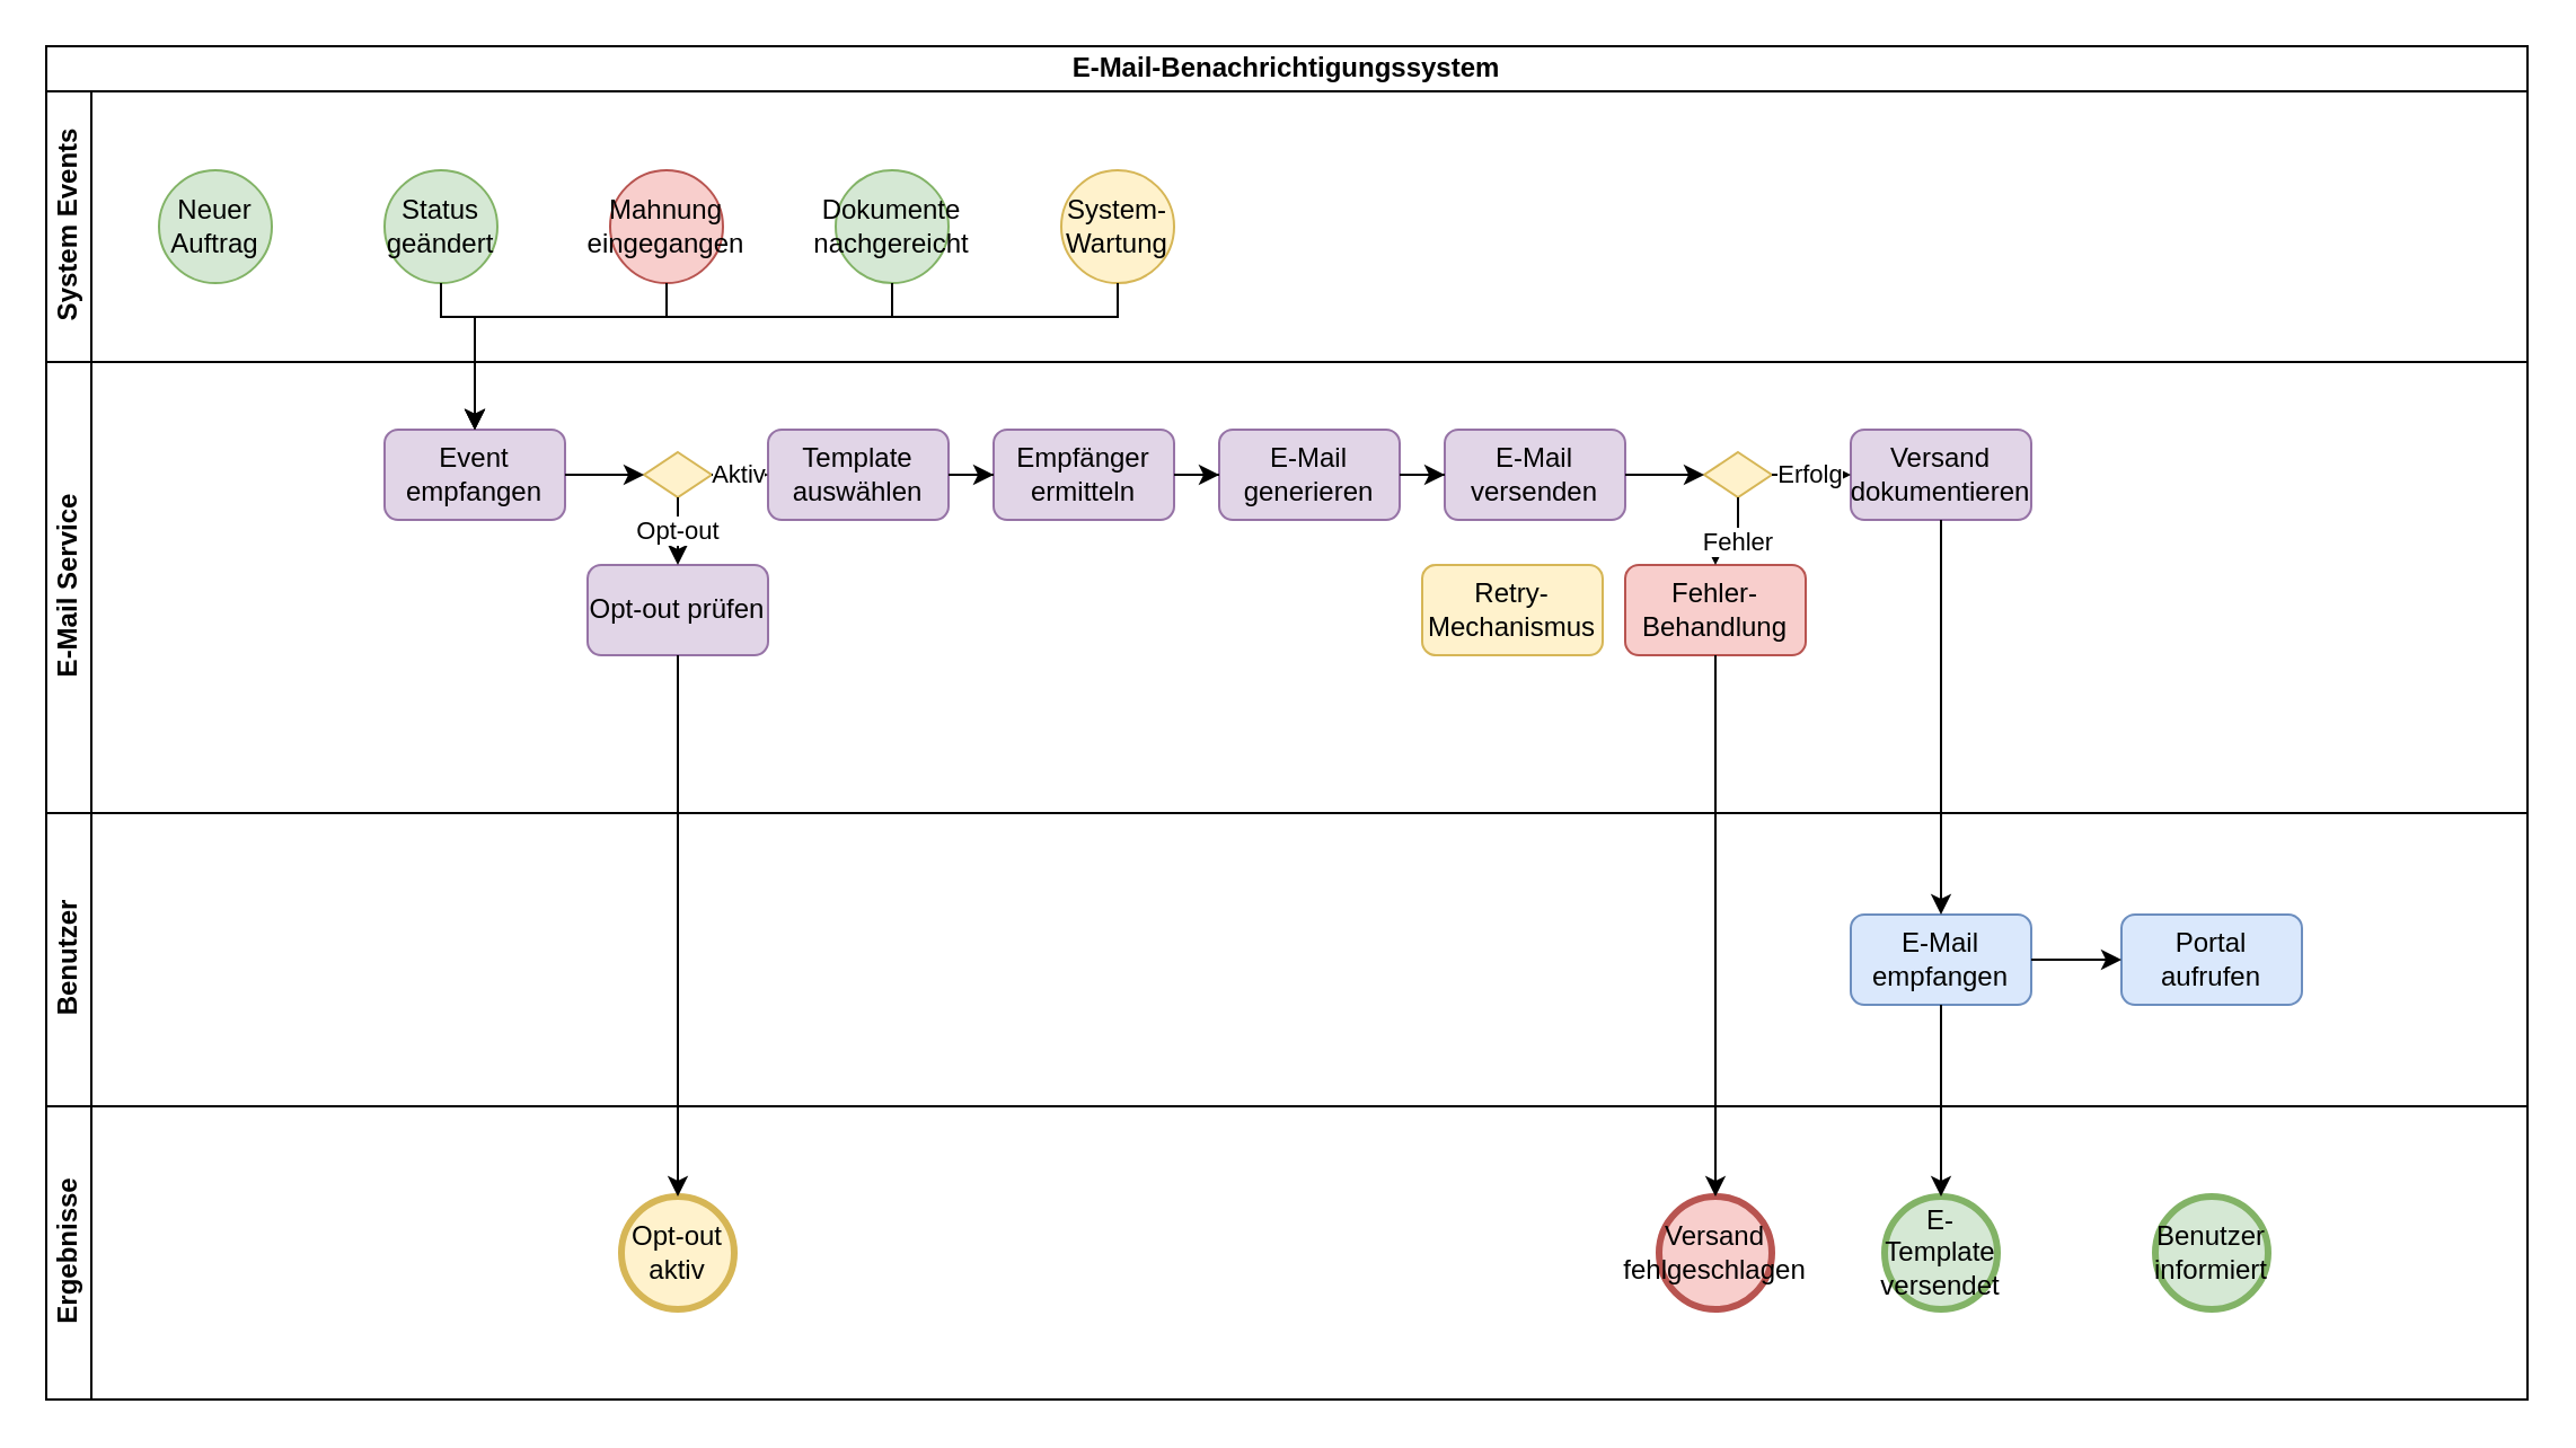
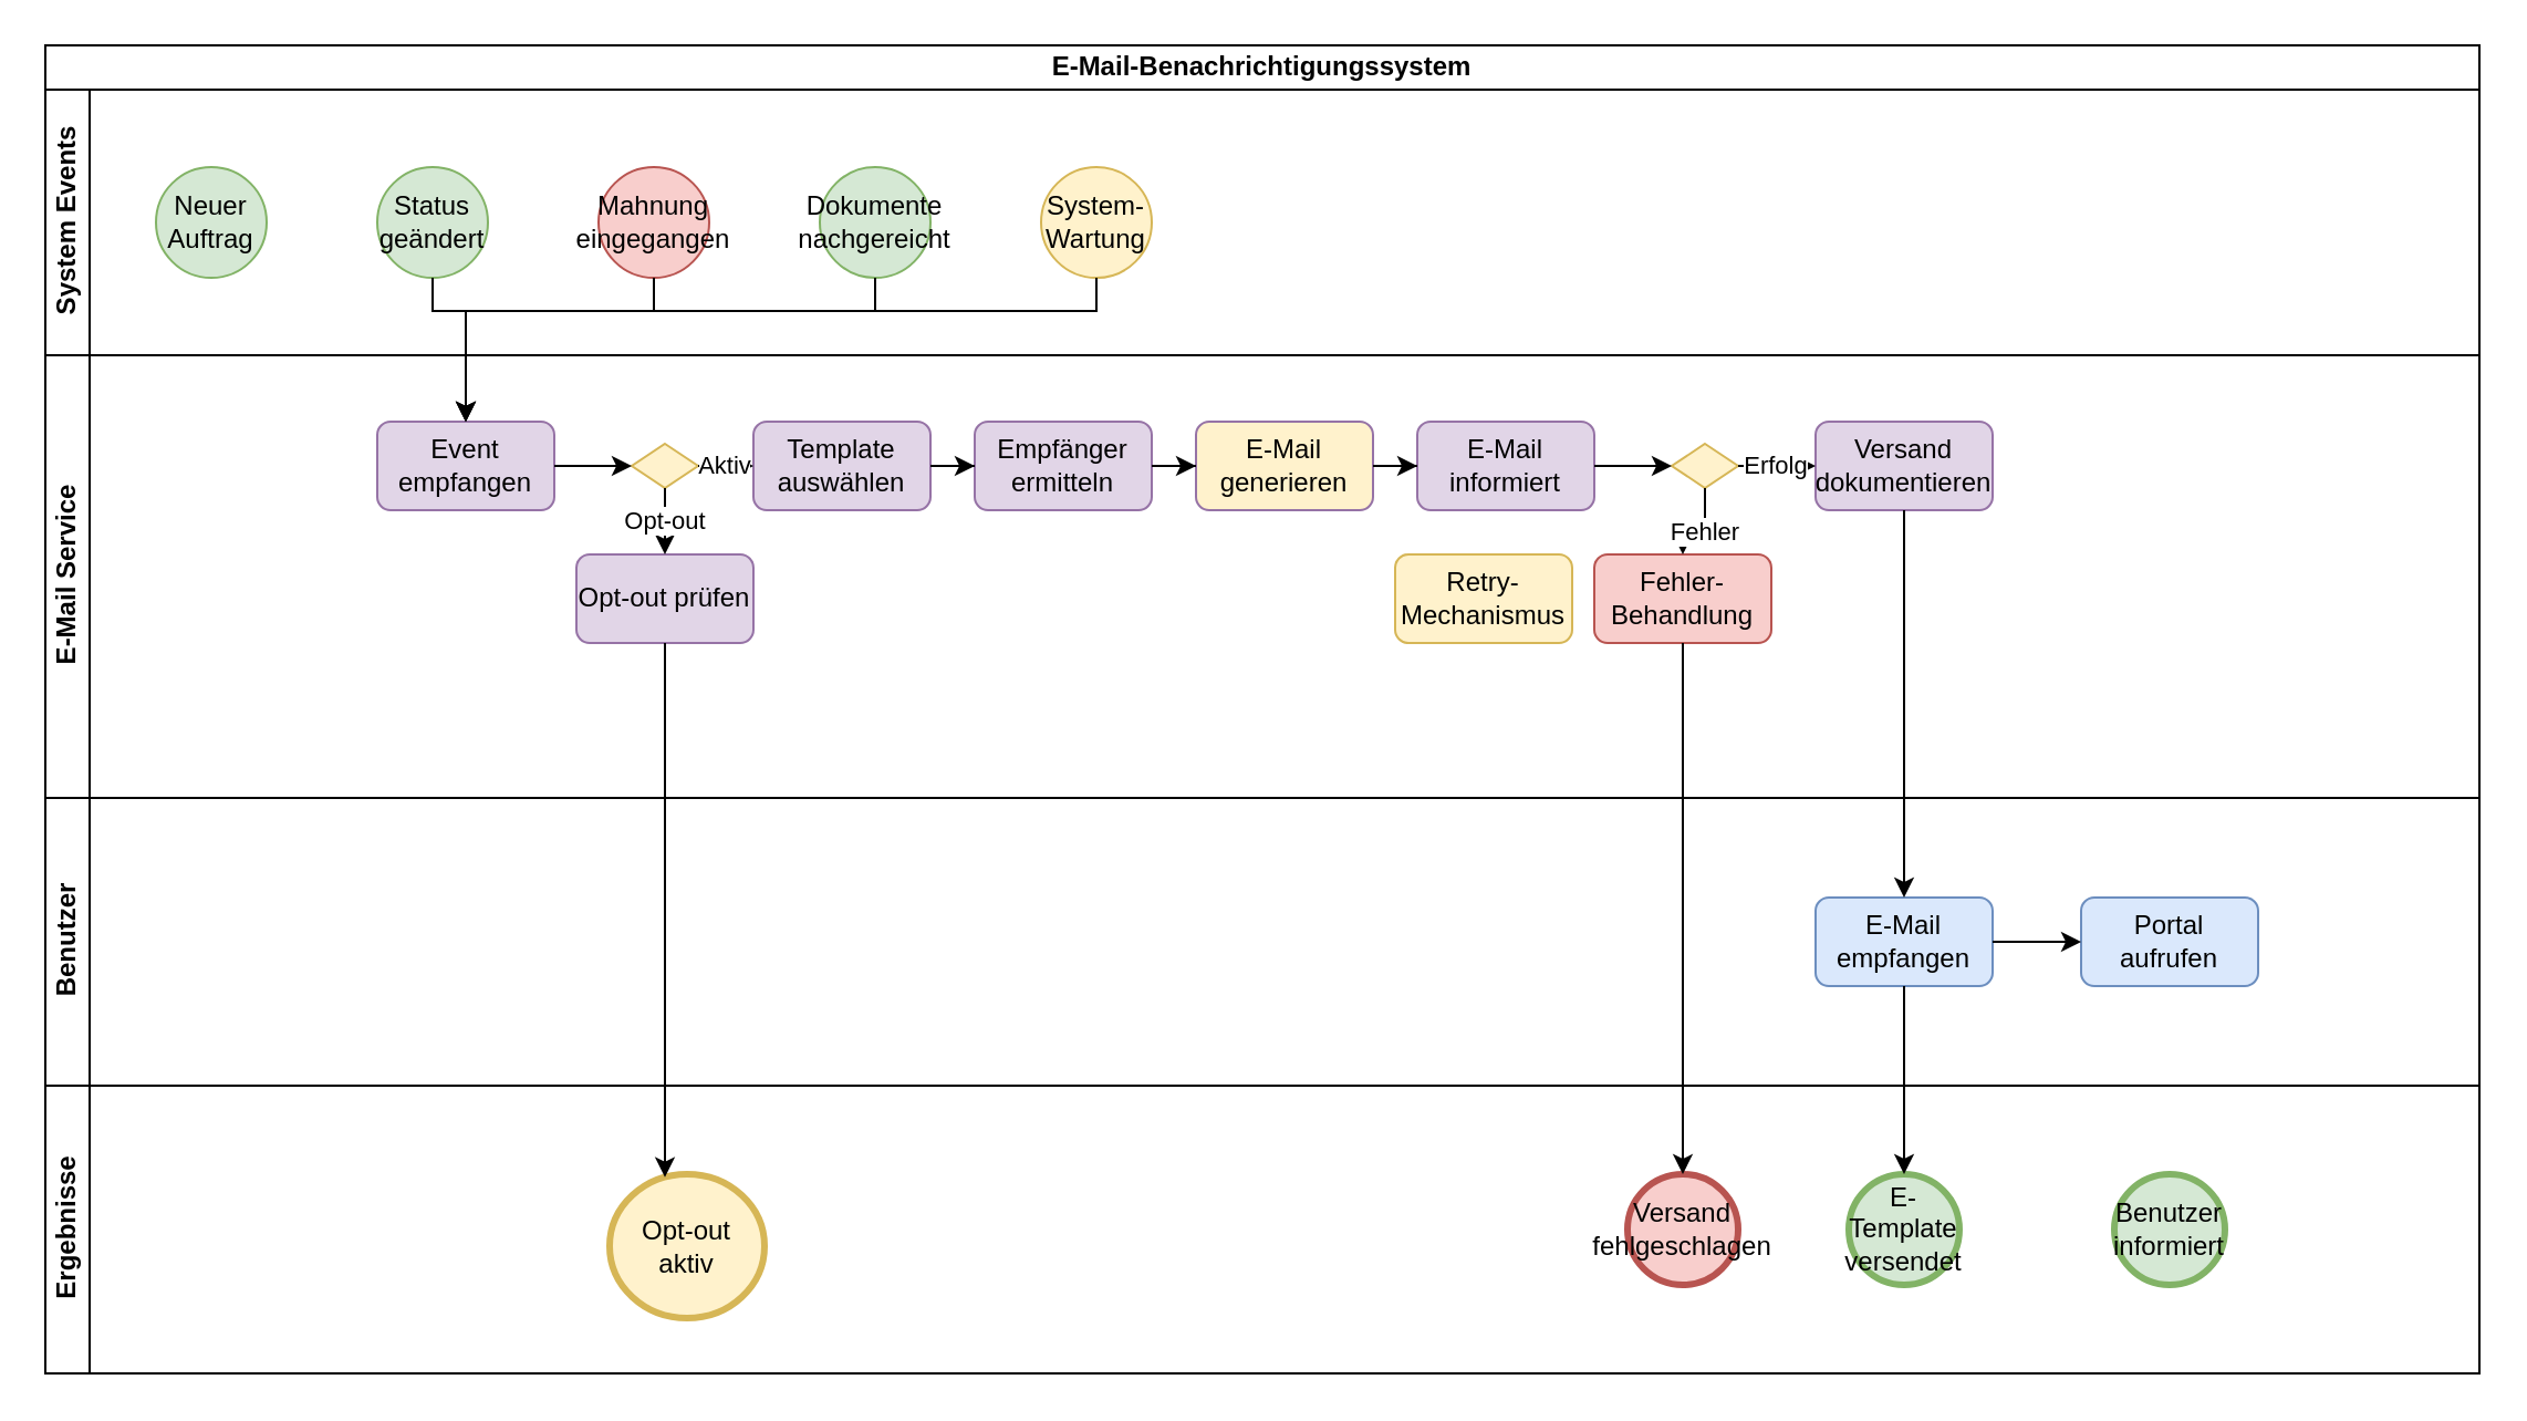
  <mxCell id="0" />
  <mxCell id="1" parent="0" />
  <mxCell id="2" value="E-Mail-Benachrichtigungssystem" style="swimlane;html=1;childLayout=stackLayout;resizeParent=1;resizeParentMax=0;horizontal=1;startSize=20;horizontalStack=0;whiteSpace=wrap;" vertex="1" parent="1"><mxGeometry x="20" y="20" width="1100" height="600" as="geometry" /></mxCell>
  <mxCell id="3" value="System Events" style="swimlane;html=1;startSize=20;horizontal=0;" vertex="1" parent="2"><mxGeometry y="20" width="1100" height="120" as="geometry" /></mxCell>
  <mxCell id="4" value="Neuer Auftrag" style="ellipse;whiteSpace=wrap;html=1;aspect=fixed;fillColor=#d5e8d4;strokeColor=#82b366;" vertex="1" parent="3"><mxGeometry x="50" y="35" width="50" height="50" as="geometry" /></mxCell>
  <mxCell id="5" value="Status geändert" style="ellipse;whiteSpace=wrap;html=1;aspect=fixed;fillColor=#d5e8d4;strokeColor=#82b366;" vertex="1" parent="3"><mxGeometry x="150" y="35" width="50" height="50" as="geometry" /></mxCell>
  <mxCell id="6" value="Mahnung eingegangen" style="ellipse;whiteSpace=wrap;html=1;aspect=fixed;fillColor=#f8cecc;strokeColor=#b85450;" vertex="1" parent="3"><mxGeometry x="250" y="35" width="50" height="50" as="geometry" /></mxCell>
  <mxCell id="7" value="Dokumente nachgereicht" style="ellipse;whiteSpace=wrap;html=1;aspect=fixed;fillColor=#d5e8d4;strokeColor=#82b366;" vertex="1" parent="3"><mxGeometry x="350" y="35" width="50" height="50" as="geometry" /></mxCell>
  <mxCell id="8" value="System-Wartung" style="ellipse;whiteSpace=wrap;html=1;aspect=fixed;fillColor=#fff2cc;strokeColor=#d6b656;" vertex="1" parent="3"><mxGeometry x="450" y="35" width="50" height="50" as="geometry" /></mxCell>
  <mxCell id="9" value="E-Mail Service" style="swimlane;html=1;startSize=20;horizontal=0;" vertex="1" parent="2"><mxGeometry y="140" width="1100" height="200" as="geometry" /></mxCell>
  <mxCell id="10" value="Event empfangen" style="rounded=1;whiteSpace=wrap;html=1;fillColor=#e1d5e7;strokeColor=#9673a6;" vertex="1" parent="9"><mxGeometry x="150" y="30" width="80" height="40" as="geometry" /></mxCell>
  <mxCell id="11" value="" style="rhombus;whiteSpace=wrap;html=1;fillColor=#fff2cc;strokeColor=#d6b656;" vertex="1" parent="9"><mxGeometry x="265" y="40" width="30" height="20" as="geometry" /></mxCell>
  <mxCell id="12" value="Template auswählen" style="rounded=1;whiteSpace=wrap;html=1;fillColor=#e1d5e7;strokeColor=#9673a6;" vertex="1" parent="9"><mxGeometry x="320" y="30" width="80" height="40" as="geometry" /></mxCell>
  <mxCell id="13" value="Empfänger ermitteln" style="rounded=1;whiteSpace=wrap;html=1;fillColor=#e1d5e7;strokeColor=#9673a6;" vertex="1" parent="9"><mxGeometry x="420" y="30" width="80" height="40" as="geometry" /></mxCell>
- <mxCell id="14" value="E-Mail generieren" style="rounded=1;whiteSpace=wrap;html=1;fillColor=#e1d5e7;strokeColor=#9673a6;" vertex="1" parent="9"><mxGeometry x="520" y="30" width="80" height="40" as="geometry" /></mxCell>
- <mxCell id="15" value="E-Mail versenden" style="rounded=1;whiteSpace=wrap;html=1;fillColor=#e1d5e7;strokeColor=#9673a6;" vertex="1" parent="9"><mxGeometry x="620" y="30" width="80" height="40" as="geometry" /></mxCell>
+ <mxCell id="14" value="E-Mail generieren" style="rounded=1;whiteSpace=wrap;html=1;fillColor=#fff2cc;strokeColor=#9673a6;" vertex="1" parent="9"><mxGeometry x="520" y="30" width="80" height="40" as="geometry" /></mxCell>
+ <mxCell id="15" value="E-Mail informiert" style="rounded=1;whiteSpace=wrap;html=1;fillColor=#e1d5e7;strokeColor=#9673a6;" vertex="1" parent="9"><mxGeometry x="620" y="30" width="80" height="40" as="geometry" /></mxCell>
  <mxCell id="16" value="" style="rhombus;whiteSpace=wrap;html=1;fillColor=#fff2cc;strokeColor=#d6b656;" vertex="1" parent="9"><mxGeometry x="735" y="40" width="30" height="20" as="geometry" /></mxCell>
  <mxCell id="17" value="Retry-Mechanismus" style="rounded=1;whiteSpace=wrap;html=1;fillColor=#fff2cc;strokeColor=#d6b656;" vertex="1" parent="9"><mxGeometry x="610" y="90" width="80" height="40" as="geometry" /></mxCell>
  <mxCell id="18" value="Versand dokumentieren" style="rounded=1;whiteSpace=wrap;html=1;fillColor=#e1d5e7;strokeColor=#9673a6;" vertex="1" parent="9"><mxGeometry x="800" y="30" width="80" height="40" as="geometry" /></mxCell>
  <mxCell id="19" value="Fehler-Behandlung" style="rounded=1;whiteSpace=wrap;html=1;fillColor=#f8cecc;strokeColor=#b85450;" vertex="1" parent="9"><mxGeometry x="700" y="90" width="80" height="40" as="geometry" /></mxCell>
  <mxCell id="20" value="Opt-out prüfen" style="rounded=1;whiteSpace=wrap;html=1;fillColor=#e1d5e7;strokeColor=#9673a6;" vertex="1" parent="9"><mxGeometry x="240" y="90" width="80" height="40" as="geometry" /></mxCell>
  <mxCell id="21" value="Benutzer" style="swimlane;html=1;startSize=20;horizontal=0;" vertex="1" parent="2"><mxGeometry y="340" width="1100" height="130" as="geometry" /></mxCell>
  <mxCell id="22" value="E-Mail empfangen" style="rounded=1;whiteSpace=wrap;html=1;fillColor=#dae8fc;strokeColor=#6c8ebf;" vertex="1" parent="21"><mxGeometry x="800" y="45" width="80" height="40" as="geometry" /></mxCell>
  <mxCell id="23" value="Portal aufrufen" style="rounded=1;whiteSpace=wrap;html=1;fillColor=#dae8fc;strokeColor=#6c8ebf;" vertex="1" parent="21"><mxGeometry x="920" y="45" width="80" height="40" as="geometry" /></mxCell>
  <mxCell id="24" value="Ergebnisse" style="swimlane;html=1;startSize=20;horizontal=0;" vertex="1" parent="2"><mxGeometry y="470" width="1100" height="130" as="geometry" /></mxCell>
  <mxCell id="25" value="E-Template versendet" style="ellipse;whiteSpace=wrap;html=1;aspect=fixed;fillColor=#d5e8d4;strokeColor=#82b366;strokeWidth=3;" vertex="1" parent="24"><mxGeometry x="815" y="40" width="50" height="50" as="geometry" /></mxCell>
  <mxCell id="26" value="Versand fehlgeschlagen" style="ellipse;whiteSpace=wrap;html=1;aspect=fixed;fillColor=#f8cecc;strokeColor=#b85450;strokeWidth=3;" vertex="1" parent="24"><mxGeometry x="715" y="40" width="50" height="50" as="geometry" /></mxCell>
  <mxCell id="27" value="Benutzer informiert" style="ellipse;whiteSpace=wrap;html=1;aspect=fixed;fillColor=#d5e8d4;strokeColor=#82b366;strokeWidth=3;" vertex="1" parent="24"><mxGeometry x="935" y="40" width="50" height="50" as="geometry" /></mxCell>
- <mxCell id="28" value="Opt-out aktiv" style="ellipse;whiteSpace=wrap;html=1;aspect=fixed;fillColor=#fff2cc;strokeColor=#d6b656;strokeWidth=3;" vertex="1" parent="24"><mxGeometry x="255" y="40" width="50" height="50" as="geometry" /></mxCell>
+ <mxCell id="28" value="Opt-out aktiv" style="ellipse;whiteSpace=wrap;html=1;aspect=fixed;fillColor=#fff2cc;strokeColor=#d6b656;strokeWidth=3;" vertex="1" parent="24"><mxGeometry x="255" y="40" width="70" height="65" as="geometry" /></mxCell>
  <mxCell id="29" value="" style="edgeStyle=orthogonalEdgeStyle;rounded=0;orthogonalLoop=1;jettySize=auto;html=1;" edge="1" parent="2" source="10" target="11"><mxGeometry relative="1" as="geometry" /></mxCell>
  <mxCell id="30" value="Aktiv" style="edgeStyle=orthogonalEdgeStyle;rounded=0;orthogonalLoop=1;jettySize=auto;html=1;" edge="1" parent="2" source="11" target="12"><mxGeometry relative="1" as="geometry" /></mxCell>
  <mxCell id="31" value="Opt-out" style="edgeStyle=orthogonalEdgeStyle;rounded=0;orthogonalLoop=1;jettySize=auto;html=1;" edge="1" parent="2" source="11" target="20"><mxGeometry relative="1" as="geometry" /></mxCell>
  <mxCell id="32" value="" style="edgeStyle=orthogonalEdgeStyle;rounded=0;orthogonalLoop=1;jettySize=auto;html=1;" edge="1" parent="2" source="12" target="13"><mxGeometry relative="1" as="geometry" /></mxCell>
  <mxCell id="33" value="" style="edgeStyle=orthogonalEdgeStyle;rounded=0;orthogonalLoop=1;jettySize=auto;html=1;" edge="1" parent="2" source="13" target="14"><mxGeometry relative="1" as="geometry" /></mxCell>
  <mxCell id="34" value="" style="edgeStyle=orthogonalEdgeStyle;rounded=0;orthogonalLoop=1;jettySize=auto;html=1;" edge="1" parent="2" source="14" target="15"><mxGeometry relative="1" as="geometry" /></mxCell>
  <mxCell id="35" value="" style="edgeStyle=orthogonalEdgeStyle;rounded=0;orthogonalLoop=1;jettySize=auto;html=1;" edge="1" parent="2" source="15" target="16"><mxGeometry relative="1" as="geometry" /></mxCell>
  <mxCell id="36" value="Erfolg" style="edgeStyle=orthogonalEdgeStyle;rounded=0;orthogonalLoop=1;jettySize=auto;html=1;" edge="1" parent="2" source="16" target="18"><mxGeometry relative="1" as="geometry" /></mxCell>
  <mxCell id="37" value="Fehler" style="edgeStyle=orthogonalEdgeStyle;rounded=0;orthogonalLoop=1;jettySize=auto;html=1;" edge="1" parent="2" source="16" target="19"><mxGeometry relative="1" as="geometry" /></mxCell>
  <mxCell id="38" value="" style="edgeStyle=orthogonalEdgeStyle;rounded=0;orthogonalLoop=1;jettySize=auto;html=1;" edge="1" parent="2" source="18" target="22"><mxGeometry relative="1" as="geometry"><Array as="points"><mxPoint x="840" y="340" /><mxPoint x="840" y="385" /></Array></mxGeometry></mxCell>
  <mxCell id="39" value="" style="edgeStyle=orthogonalEdgeStyle;rounded=0;orthogonalLoop=1;jettySize=auto;html=1;" edge="1" parent="2" source="22" target="25"><mxGeometry relative="1" as="geometry"><Array as="points"><mxPoint x="840" y="510" /></Array></mxGeometry></mxCell>
  <mxCell id="40" value="" style="edgeStyle=orthogonalEdgeStyle;rounded=0;orthogonalLoop=1;jettySize=auto;html=1;" edge="1" parent="2" source="22" target="23"><mxGeometry relative="1" as="geometry" /></mxCell>
  <mxCell id="41" value="" style="edgeStyle=orthogonalEdgeStyle;rounded=0;orthogonalLoop=1;jettySize=auto;html=1;" edge="1" parent="2" source="19" target="26"><mxGeometry relative="1" as="geometry"><Array as="points"><mxPoint x="740" y="510" /></Array></mxGeometry></mxCell>
  <mxCell id="42" value="" style="edgeStyle=orthogonalEdgeStyle;rounded=0;orthogonalLoop=1;jettySize=auto;html=1;" edge="1" parent="2" source="20" target="28"><mxGeometry relative="1" as="geometry"><Array as="points"><mxPoint x="280" y="510" /></Array></mxGeometry></mxCell>
  <mxCell id="43" value="" style="edgeStyle=orthogonalEdgeStyle;rounded=0;orthogonalLoop=1;jettySize=auto;html=1;" edge="1" parent="2" source="5" target="10"><mxGeometry relative="1" as="geometry"><Array as="points"><mxPoint x="175" y="120" /><mxPoint x="190" y="120" /><mxPoint x="190" y="170" /></Array></mxGeometry></mxCell>
  <mxCell id="44" value="" style="edgeStyle=orthogonalEdgeStyle;rounded=0;orthogonalLoop=1;jettySize=auto;html=1;" edge="1" parent="2" source="6" target="10"><mxGeometry relative="1" as="geometry"><Array as="points"><mxPoint x="275" y="120" /><mxPoint x="190" y="120" /><mxPoint x="190" y="170" /></Array></mxGeometry></mxCell>
  <mxCell id="45" value="" style="edgeStyle=orthogonalEdgeStyle;rounded=0;orthogonalLoop=1;jettySize=auto;html=1;" edge="1" parent="2" source="7" target="10"><mxGeometry relative="1" as="geometry"><Array as="points"><mxPoint x="375" y="120" /><mxPoint x="190" y="120" /><mxPoint x="190" y="170" /></Array></mxGeometry></mxCell>
  <mxCell id="46" value="" style="edgeStyle=orthogonalEdgeStyle;rounded=0;orthogonalLoop=1;jettySize=auto;html=1;" edge="1" parent="2" source="8" target="10"><mxGeometry relative="1" as="geometry"><Array as="points"><mxPoint x="475" y="120" /><mxPoint x="190" y="120" /><mxPoint x="190" y="170" /></Array></mxGeometry></mxCell>
